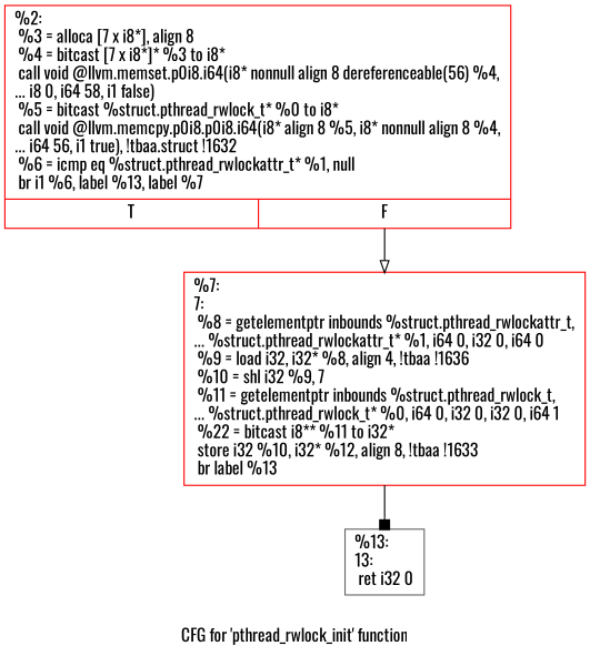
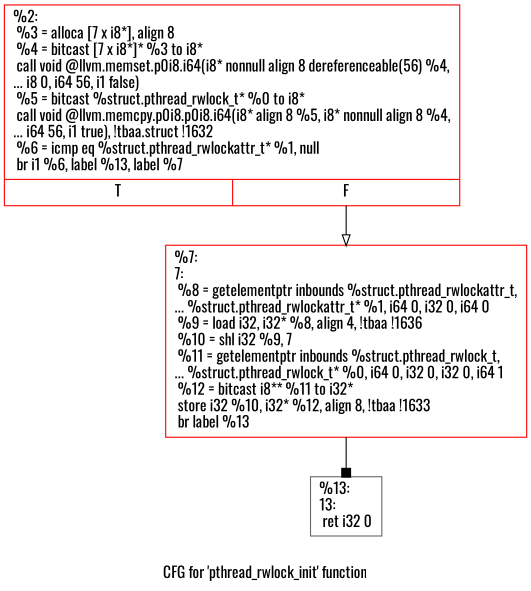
  digraph {
    fontname=Oswald
    label="CFG for 'pthread_rwlock_init' function"
    node [color=red fontname=Oswald shape=record]
    edge [fontname=Oswald]
-   n1 [label="{%2:\l  %3 = alloca [7 x i8*], align 8\l  %4 = bitcast [7 x i8*]* %3 to i8*\l  call void @llvm.memset.p0i8.i64(i8* nonnull align 8 dereferenceable(56) %4,\l... i8 0, i64 58, i1 false)\l  %5 = bitcast %struct.pthread_rwlock_t* %0 to i8*\l  call void @llvm.memcpy.p0i8.p0i8.i64(i8* align 8 %5, i8* nonnull align 8 %4,\l... i64 56, i1 true), !tbaa.struct !1632\l  %6 = icmp eq %struct.pthread_rwlockattr_t* %1, null\l  br i1 %6, label %13, label %7\l|{<s0>T|<s1>F}}"]
-   n2 [label="{%7:\l7:                                                \l  %8 = getelementptr inbounds %struct.pthread_rwlockattr_t,\l... %struct.pthread_rwlockattr_t* %1, i64 0, i32 0, i64 0\l  %9 = load i32, i32* %8, align 4, !tbaa !1636\l  %10 = shl i32 %9, 7\l  %11 = getelementptr inbounds %struct.pthread_rwlock_t,\l... %struct.pthread_rwlock_t* %0, i64 0, i32 0, i32 0, i64 1\l  %22 = bitcast i8** %11 to i32*\l  store i32 %10, i32* %12, align 8, !tbaa !1633\l  br label %13\l}"]
+   n1 [label="{%2:\l  %3 = alloca [7 x i8*], align 8\l  %4 = bitcast [7 x i8*]* %3 to i8*\l  call void @llvm.memset.p0i8.i64(i8* nonnull align 8 dereferenceable(56) %4,\l... i8 0, i64 56, i1 false)\l  %5 = bitcast %struct.pthread_rwlock_t* %0 to i8*\l  call void @llvm.memcpy.p0i8.p0i8.i64(i8* align 8 %5, i8* nonnull align 8 %4,\l... i64 56, i1 true), !tbaa.struct !1632\l  %6 = icmp eq %struct.pthread_rwlockattr_t* %1, null\l  br i1 %6, label %13, label %7\l|{<s0>T|<s1>F}}"]
+   n2 [label="{%7:\l7:                                                \l  %8 = getelementptr inbounds %struct.pthread_rwlockattr_t,\l... %struct.pthread_rwlockattr_t* %1, i64 0, i32 0, i64 0\l  %9 = load i32, i32* %8, align 4, !tbaa !1636\l  %10 = shl i32 %9, 7\l  %11 = getelementptr inbounds %struct.pthread_rwlock_t,\l... %struct.pthread_rwlock_t* %0, i64 0, i32 0, i32 0, i64 1\l  %12 = bitcast i8** %11 to i32*\l  store i32 %10, i32* %12, align 8, !tbaa !1633\l  br label %13\l}"]
    n3 [color=gray40 label="{%13:\l13:                                               \l  ret i32 0\l}"]
    n1 -> n2 [arrowhead=onormal tailport=s1]
    n2 -> n3 [arrowhead=box]
  }
